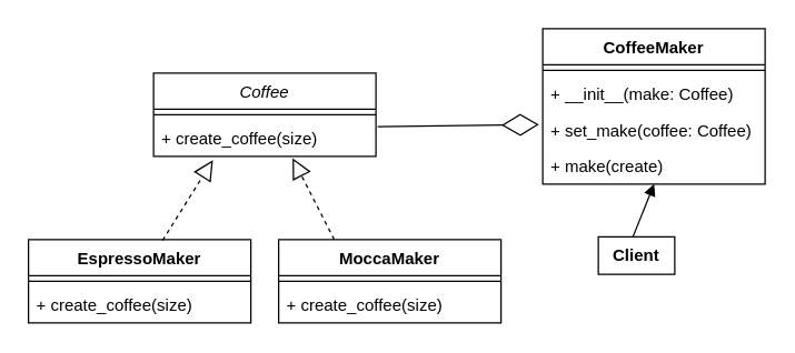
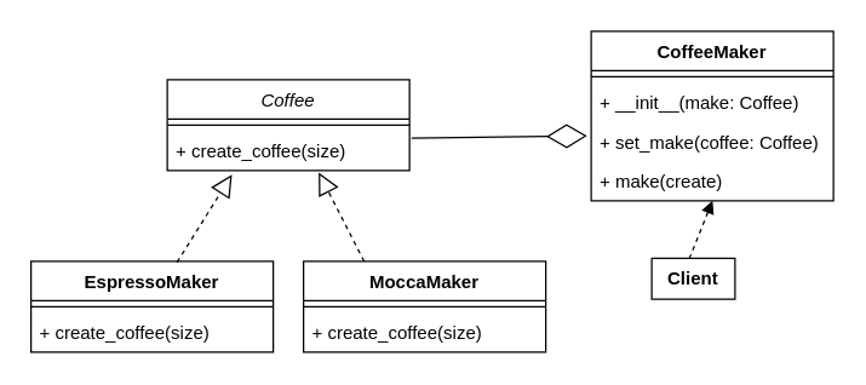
  <mxCell id="0" />
  <mxCell id="1" parent="0" />
  <mxCell id="2" value="&lt;span style=&quot;font-weight: normal;&quot;&gt;&lt;i&gt;Coffee&lt;/i&gt;&lt;/span&gt;" style="swimlane;fontStyle=1;align=center;verticalAlign=top;childLayout=stackLayout;horizontal=1;startSize=26;horizontalStack=0;resizeParent=1;resizeParentMax=0;resizeLast=0;collapsible=1;marginBottom=0;whiteSpace=wrap;html=1;" vertex="1" parent="1"><mxGeometry x="110" y="52" width="160" height="60" as="geometry" /></mxCell>
  <mxCell id="3" value="" style="line;strokeWidth=1;fillColor=none;align=left;verticalAlign=middle;spacingTop=-1;spacingLeft=3;spacingRight=3;rotatable=0;labelPosition=right;points=[];portConstraint=eastwest;strokeColor=inherit;" vertex="1" parent="2"><mxGeometry y="26" width="160" height="8" as="geometry" /></mxCell>
  <mxCell id="4" value="+ create_coffee(size)" style="text;strokeColor=none;fillColor=none;align=left;verticalAlign=top;spacingLeft=4;spacingRight=4;overflow=hidden;rotatable=0;points=[[0,0.5],[1,0.5]];portConstraint=eastwest;whiteSpace=wrap;html=1;" vertex="1" parent="2"><mxGeometry y="34" width="160" height="26" as="geometry" /></mxCell>
  <mxCell id="5" value="CoffeeMaker" style="swimlane;fontStyle=1;align=center;verticalAlign=top;childLayout=stackLayout;horizontal=1;startSize=26;horizontalStack=0;resizeParent=1;resizeParentMax=0;resizeLast=0;collapsible=1;marginBottom=0;whiteSpace=wrap;html=1;" vertex="1" parent="1"><mxGeometry x="390" y="20" width="160" height="112" as="geometry" /></mxCell>
  <mxCell id="6" value="" style="line;strokeWidth=1;fillColor=none;align=left;verticalAlign=middle;spacingTop=-1;spacingLeft=3;spacingRight=3;rotatable=0;labelPosition=right;points=[];portConstraint=eastwest;strokeColor=inherit;" vertex="1" parent="5"><mxGeometry y="26" width="160" height="8" as="geometry" /></mxCell>
  <mxCell id="7" value="+ __init__(make: Coffee)" style="text;strokeColor=none;fillColor=none;align=left;verticalAlign=top;spacingLeft=4;spacingRight=4;overflow=hidden;rotatable=0;points=[[0,0.5],[1,0.5]];portConstraint=eastwest;whiteSpace=wrap;html=1;" vertex="1" parent="5"><mxGeometry y="34" width="160" height="26" as="geometry" /></mxCell>
  <mxCell id="8" value="+ set_make(coffee: Coffee)" style="text;strokeColor=none;fillColor=none;align=left;verticalAlign=top;spacingLeft=4;spacingRight=4;overflow=hidden;rotatable=0;points=[[0,0.5],[1,0.5]];portConstraint=eastwest;whiteSpace=wrap;html=1;" vertex="1" parent="5"><mxGeometry y="60" width="160" height="26" as="geometry" /></mxCell>
  <mxCell id="9" value="+ make(create)" style="text;strokeColor=none;fillColor=none;align=left;verticalAlign=top;spacingLeft=4;spacingRight=4;overflow=hidden;rotatable=0;points=[[0,0.5],[1,0.5]];portConstraint=eastwest;whiteSpace=wrap;html=1;" vertex="1" parent="5"><mxGeometry y="86" width="160" height="26" as="geometry" /></mxCell>
  <mxCell id="10" value="EspressoMaker" style="swimlane;fontStyle=1;align=center;verticalAlign=top;childLayout=stackLayout;horizontal=1;startSize=26;horizontalStack=0;resizeParent=1;resizeParentMax=0;resizeLast=0;collapsible=1;marginBottom=0;whiteSpace=wrap;html=1;" vertex="1" parent="1"><mxGeometry x="20" y="172" width="160" height="60" as="geometry" /></mxCell>
  <mxCell id="11" value="" style="line;strokeWidth=1;fillColor=none;align=left;verticalAlign=middle;spacingTop=-1;spacingLeft=3;spacingRight=3;rotatable=0;labelPosition=right;points=[];portConstraint=eastwest;strokeColor=inherit;" vertex="1" parent="10"><mxGeometry y="26" width="160" height="8" as="geometry" /></mxCell>
  <mxCell id="12" value="+ create_coffee(size)" style="text;strokeColor=none;fillColor=none;align=left;verticalAlign=top;spacingLeft=4;spacingRight=4;overflow=hidden;rotatable=0;points=[[0,0.5],[1,0.5]];portConstraint=eastwest;whiteSpace=wrap;html=1;" vertex="1" parent="10"><mxGeometry y="34" width="160" height="26" as="geometry" /></mxCell>
  <mxCell id="13" value="MoccaMaker" style="swimlane;fontStyle=1;align=center;verticalAlign=top;childLayout=stackLayout;horizontal=1;startSize=26;horizontalStack=0;resizeParent=1;resizeParentMax=0;resizeLast=0;collapsible=1;marginBottom=0;whiteSpace=wrap;html=1;" vertex="1" parent="1"><mxGeometry x="200" y="172" width="160" height="60" as="geometry" /></mxCell>
  <mxCell id="14" value="" style="line;strokeWidth=1;fillColor=none;align=left;verticalAlign=middle;spacingTop=-1;spacingLeft=3;spacingRight=3;rotatable=0;labelPosition=right;points=[];portConstraint=eastwest;strokeColor=inherit;" vertex="1" parent="13"><mxGeometry y="26" width="160" height="8" as="geometry" /></mxCell>
  <mxCell id="15" value="+ create_coffee(size)" style="text;strokeColor=none;fillColor=none;align=left;verticalAlign=top;spacingLeft=4;spacingRight=4;overflow=hidden;rotatable=0;points=[[0,0.5],[1,0.5]];portConstraint=eastwest;whiteSpace=wrap;html=1;" vertex="1" parent="13"><mxGeometry y="34" width="160" height="26" as="geometry" /></mxCell>
  <mxCell id="16" value="" style="endArrow=block;dashed=1;endFill=0;endSize=12;html=1;rounded=0;exitX=0.603;exitY=0.01;exitDx=0;exitDy=0;exitPerimeter=0;entryX=0.267;entryY=1.102;entryDx=0;entryDy=0;entryPerimeter=0;" edge="1" parent="1" source="10" target="4"><mxGeometry width="160" relative="1" as="geometry"><mxPoint x="100" y="150" as="sourcePoint" /><mxPoint x="260" y="150" as="targetPoint" /></mxGeometry></mxCell>
  <mxCell id="17" value="" style="endArrow=block;dashed=1;endFill=0;endSize=12;html=1;rounded=0;exitX=0.25;exitY=0;exitDx=0;exitDy=0;entryX=0.625;entryY=1.049;entryDx=0;entryDy=0;entryPerimeter=0;" edge="1" parent="1" source="13" target="4"><mxGeometry width="160" relative="1" as="geometry"><mxPoint x="180" y="172" as="sourcePoint" /><mxPoint x="227" y="114" as="targetPoint" /></mxGeometry></mxCell>
  <mxCell id="18" value="" style="endArrow=diamondThin;endFill=0;endSize=24;html=1;rounded=0;exitX=1.008;exitY=0.174;exitDx=0;exitDy=0;exitPerimeter=0;entryX=-0.017;entryY=0.351;entryDx=0;entryDy=0;entryPerimeter=0;" edge="1" parent="1" source="4" target="8"><mxGeometry width="160" relative="1" as="geometry"><mxPoint x="290" y="90" as="sourcePoint" /><mxPoint x="420" y="90" as="targetPoint" /></mxGeometry></mxCell>
  <mxCell id="19" value="&lt;b&gt;Client&lt;/b&gt;" style="html=1;whiteSpace=wrap;" vertex="1" parent="1"><mxGeometry x="430" y="170" width="55" height="27" as="geometry" /></mxCell>
- <mxCell id="20" value="" style="html=1;verticalAlign=bottom;endArrow=block;curved=0;rounded=0;entryX=0.501;entryY=0.997;entryDx=0;entryDy=0;entryPerimeter=0;exitX=0.451;exitY=0.007;exitDx=0;exitDy=0;exitPerimeter=0;" edge="1" parent="1" source="19" target="9"><mxGeometry width="80" relative="1" as="geometry"><mxPoint x="470.74" y="172.004" as="sourcePoint" /><mxPoint x="469.26" y="133.036" as="targetPoint" /></mxGeometry></mxCell>
+ <mxCell id="20" value="" style="html=1;verticalAlign=bottom;endArrow=block;curved=0;rounded=0;entryX=0.501;entryY=0.997;entryDx=0;entryDy=0;entryPerimeter=0;exitX=0.451;exitY=0.007;exitDx=0;exitDy=0;exitPerimeter=0;dashed=1;" edge="1" parent="1" source="19" target="9"><mxGeometry width="80" relative="1" as="geometry"><mxPoint x="470.74" y="172.004" as="sourcePoint" /><mxPoint x="469.26" y="133.036" as="targetPoint" /></mxGeometry></mxCell>
